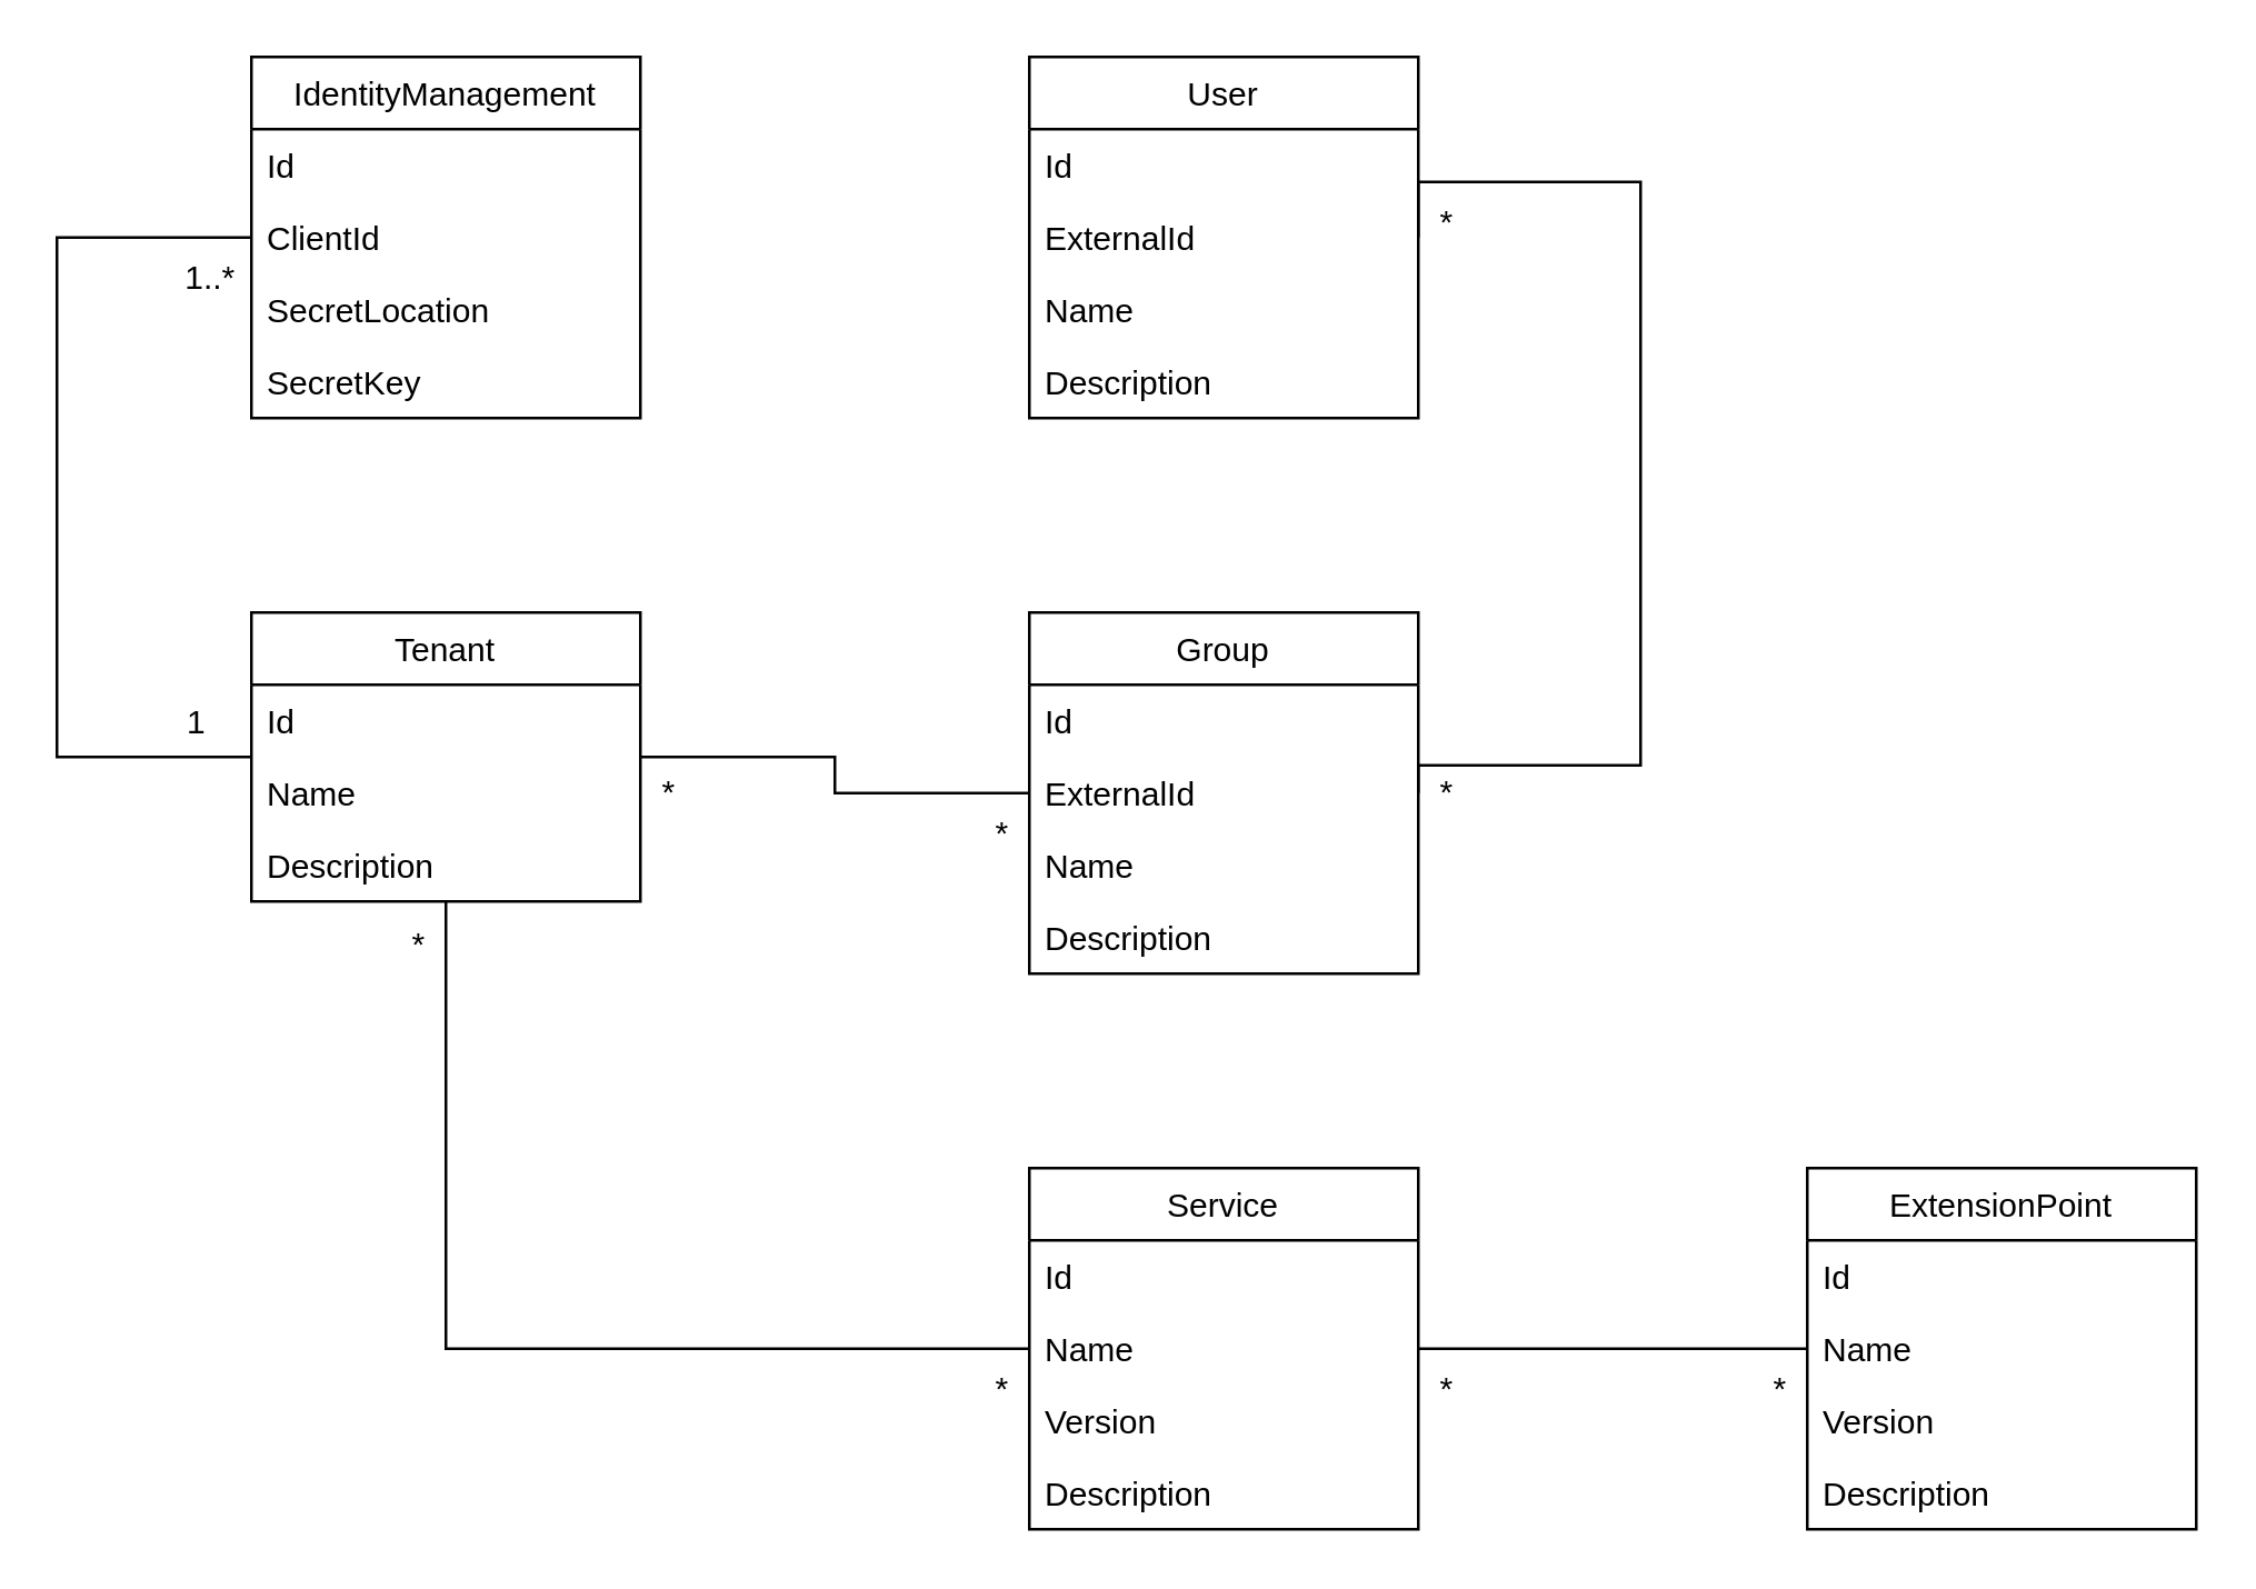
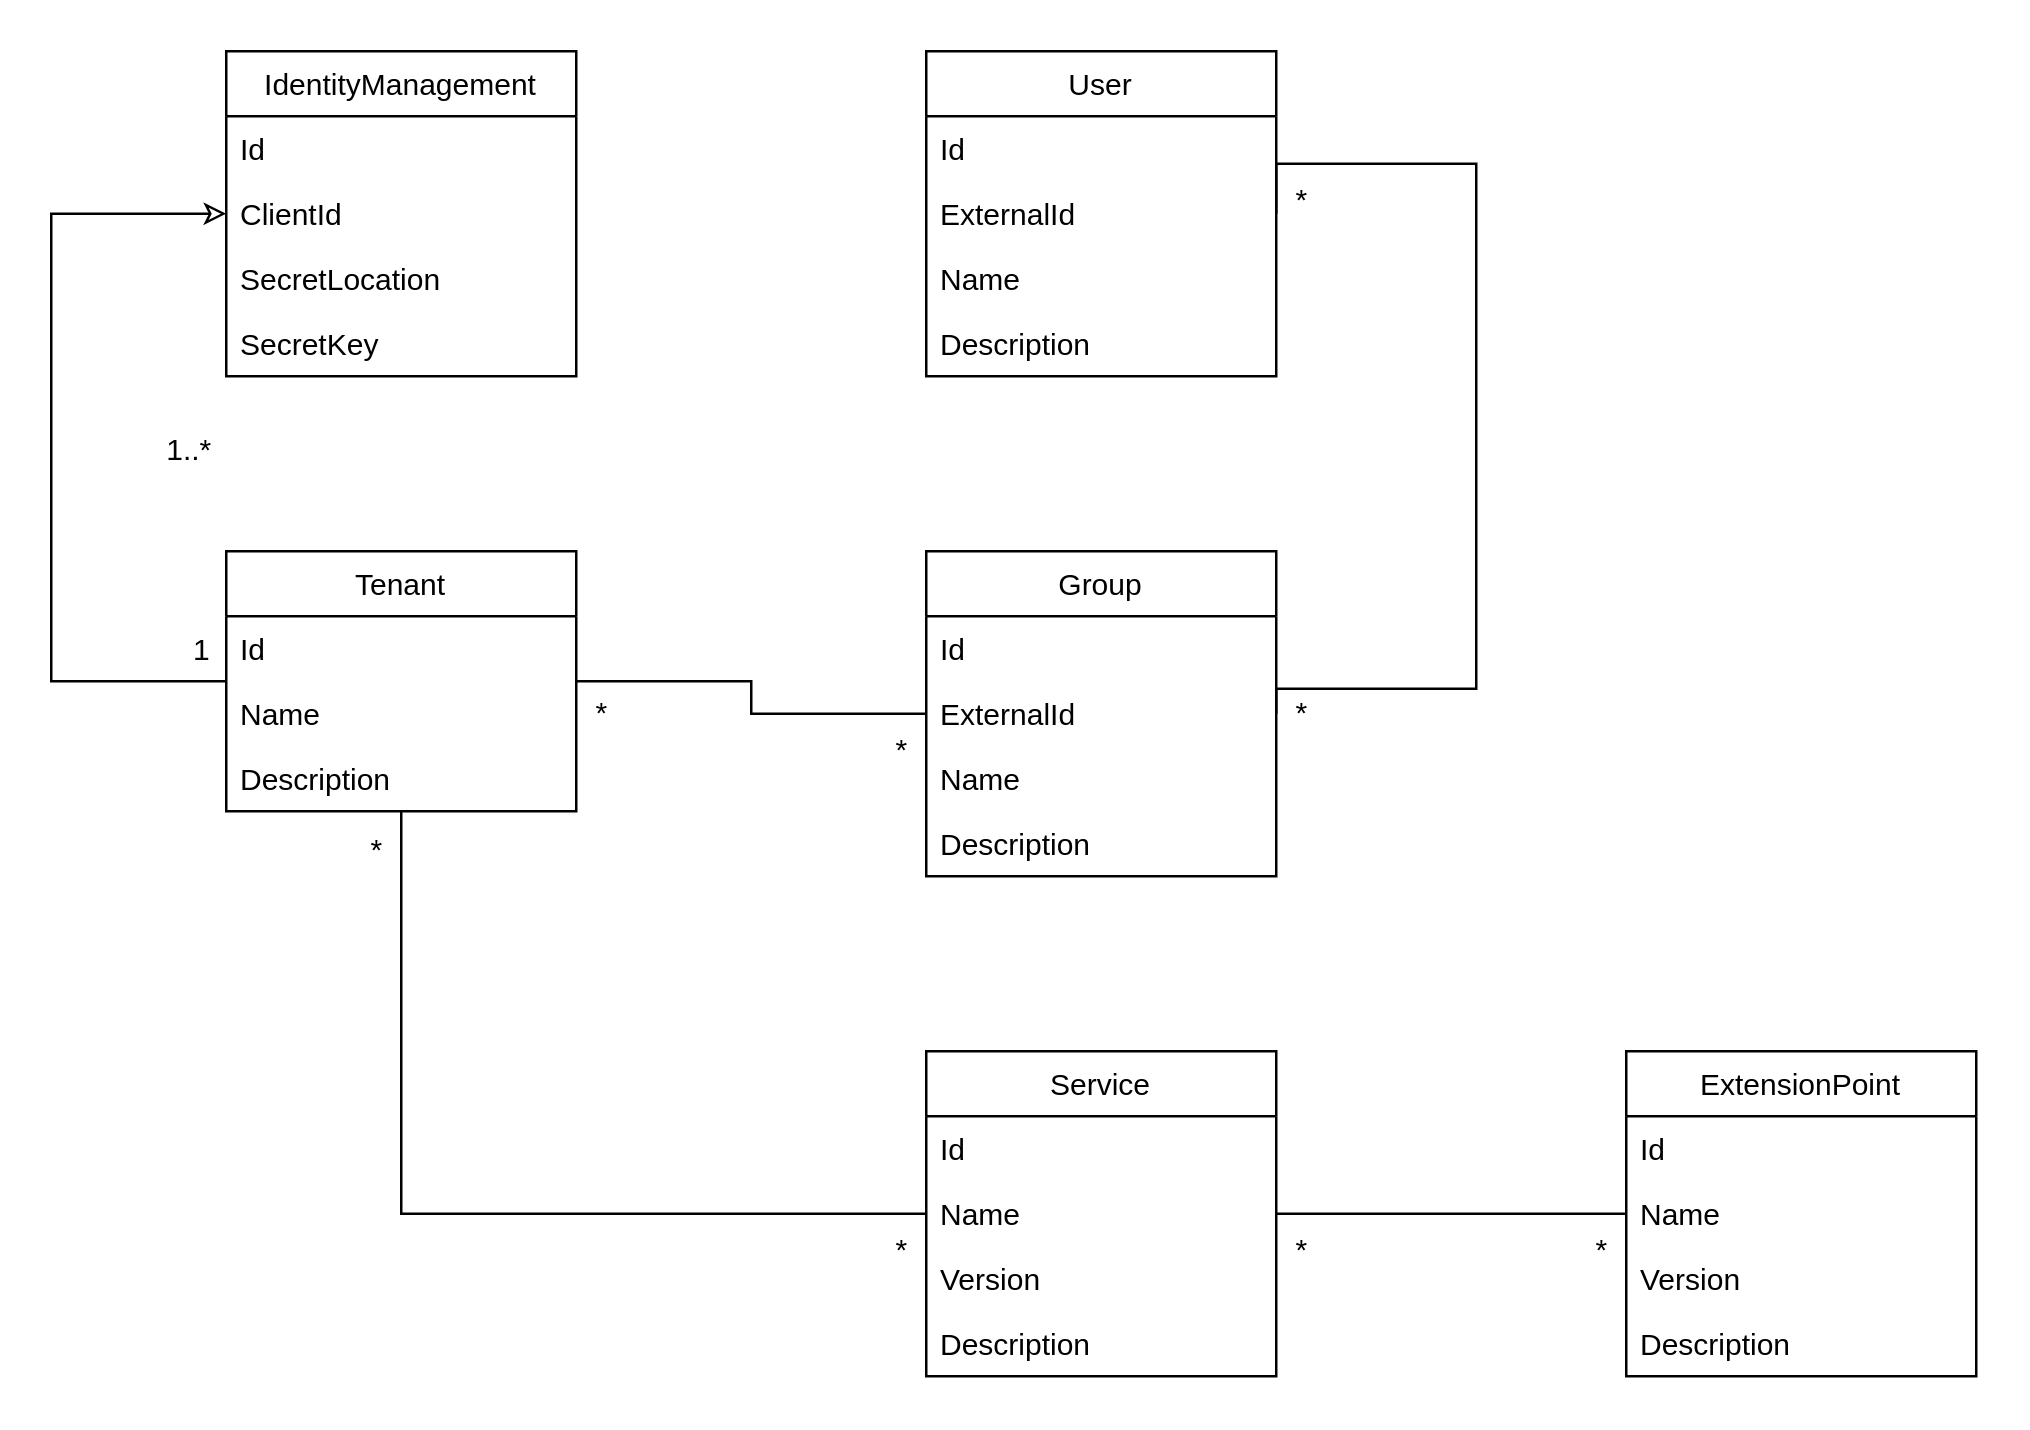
  <mxCell id="0" />
  <mxCell id="1" parent="0" />
  <mxCell id="2" style="edgeStyle=orthogonalEdgeStyle;rounded=0;orthogonalLoop=1;jettySize=auto;html=1;exitX=0.5;exitY=1;exitDx=0;exitDy=0;entryX=0;entryY=0.5;entryDx=0;entryDy=0;endArrow=none;endFill=0;" edge="1" parent="1" source="4" target="22"><mxGeometry relative="1" as="geometry" /></mxCell>
- <mxCell id="3" style="edgeStyle=orthogonalEdgeStyle;rounded=0;orthogonalLoop=1;jettySize=auto;html=1;exitX=0;exitY=0.5;exitDx=0;exitDy=0;entryX=0;entryY=0.5;entryDx=0;entryDy=0;endArrow=none;endFill=0;" edge="1" parent="1" source="4" target="33"><mxGeometry relative="1" as="geometry"><Array as="points"><mxPoint x="20" y="272" /><mxPoint x="20" y="85" /></Array></mxGeometry></mxCell>
+ <mxCell id="3" style="edgeStyle=orthogonalEdgeStyle;rounded=0;orthogonalLoop=1;jettySize=auto;html=1;exitX=0;exitY=0.5;exitDx=0;exitDy=0;entryX=0;entryY=0.5;entryDx=0;entryDy=0;endArrow=classic;endFill=0;" edge="1" parent="1" source="4" target="33"><mxGeometry relative="1" as="geometry"><Array as="points"><mxPoint x="20" y="272" /><mxPoint x="20" y="85" /></Array></mxGeometry></mxCell>
  <mxCell id="4" value="Tenant" style="swimlane;fontStyle=0;childLayout=stackLayout;horizontal=1;startSize=26;fillColor=none;horizontalStack=0;resizeParent=1;resizeParentMax=0;resizeLast=0;collapsible=1;marginBottom=0;" vertex="1" parent="1"><mxGeometry x="90" y="220" width="140" height="104" as="geometry" /></mxCell>
  <mxCell id="5" value="Id" style="text;strokeColor=none;fillColor=none;align=left;verticalAlign=top;spacingLeft=4;spacingRight=4;overflow=hidden;rotatable=0;points=[[0,0.5],[1,0.5]];portConstraint=eastwest;" vertex="1" parent="4"><mxGeometry y="26" width="140" height="26" as="geometry" /></mxCell>
  <mxCell id="6" value="Name" style="text;strokeColor=none;fillColor=none;align=left;verticalAlign=top;spacingLeft=4;spacingRight=4;overflow=hidden;rotatable=0;points=[[0,0.5],[1,0.5]];portConstraint=eastwest;" vertex="1" parent="4"><mxGeometry y="52" width="140" height="26" as="geometry" /></mxCell>
  <mxCell id="7" value="Description" style="text;strokeColor=none;fillColor=none;align=left;verticalAlign=top;spacingLeft=4;spacingRight=4;overflow=hidden;rotatable=0;points=[[0,0.5],[1,0.5]];portConstraint=eastwest;" vertex="1" parent="4"><mxGeometry y="78" width="140" height="26" as="geometry" /></mxCell>
  <mxCell id="8" style="edgeStyle=orthogonalEdgeStyle;rounded=0;orthogonalLoop=1;jettySize=auto;html=1;exitX=1;exitY=0.5;exitDx=0;exitDy=0;entryX=1;entryY=0.5;entryDx=0;entryDy=0;endArrow=none;endFill=0;" edge="1" parent="1" source="11" target="16"><mxGeometry relative="1" as="geometry"><Array as="points"><mxPoint x="590" y="275" /><mxPoint x="590" y="65" /></Array></mxGeometry></mxCell>
  <mxCell id="9" value="Group" style="swimlane;fontStyle=0;childLayout=stackLayout;horizontal=1;startSize=26;fillColor=none;horizontalStack=0;resizeParent=1;resizeParentMax=0;resizeLast=0;collapsible=1;marginBottom=0;" vertex="1" parent="1"><mxGeometry x="370" y="220" width="140" height="130" as="geometry" /></mxCell>
  <mxCell id="10" value="Id" style="text;strokeColor=none;fillColor=none;align=left;verticalAlign=top;spacingLeft=4;spacingRight=4;overflow=hidden;rotatable=0;points=[[0,0.5],[1,0.5]];portConstraint=eastwest;" vertex="1" parent="9"><mxGeometry y="26" width="140" height="26" as="geometry" /></mxCell>
  <mxCell id="11" value="ExternalId" style="text;strokeColor=none;fillColor=none;align=left;verticalAlign=top;spacingLeft=4;spacingRight=4;overflow=hidden;rotatable=0;points=[[0,0.5],[1,0.5]];portConstraint=eastwest;" vertex="1" parent="9"><mxGeometry y="52" width="140" height="26" as="geometry" /></mxCell>
  <mxCell id="12" value="Name" style="text;strokeColor=none;fillColor=none;align=left;verticalAlign=top;spacingLeft=4;spacingRight=4;overflow=hidden;rotatable=0;points=[[0,0.5],[1,0.5]];portConstraint=eastwest;" vertex="1" parent="9"><mxGeometry y="78" width="140" height="26" as="geometry" /></mxCell>
  <mxCell id="13" value="Description" style="text;strokeColor=none;fillColor=none;align=left;verticalAlign=top;spacingLeft=4;spacingRight=4;overflow=hidden;rotatable=0;points=[[0,0.5],[1,0.5]];portConstraint=eastwest;" vertex="1" parent="9"><mxGeometry y="104" width="140" height="26" as="geometry" /></mxCell>
  <mxCell id="14" value="User" style="swimlane;fontStyle=0;childLayout=stackLayout;horizontal=1;startSize=26;fillColor=none;horizontalStack=0;resizeParent=1;resizeParentMax=0;resizeLast=0;collapsible=1;marginBottom=0;" vertex="1" parent="1"><mxGeometry x="370" y="20" width="140" height="130" as="geometry" /></mxCell>
  <mxCell id="15" value="Id" style="text;strokeColor=none;fillColor=none;align=left;verticalAlign=top;spacingLeft=4;spacingRight=4;overflow=hidden;rotatable=0;points=[[0,0.5],[1,0.5]];portConstraint=eastwest;" vertex="1" parent="14"><mxGeometry y="26" width="140" height="26" as="geometry" /></mxCell>
  <mxCell id="16" value="ExternalId" style="text;strokeColor=none;fillColor=none;align=left;verticalAlign=top;spacingLeft=4;spacingRight=4;overflow=hidden;rotatable=0;points=[[0,0.5],[1,0.5]];portConstraint=eastwest;" vertex="1" parent="14"><mxGeometry y="52" width="140" height="26" as="geometry" /></mxCell>
  <mxCell id="17" value="Name" style="text;strokeColor=none;fillColor=none;align=left;verticalAlign=top;spacingLeft=4;spacingRight=4;overflow=hidden;rotatable=0;points=[[0,0.5],[1,0.5]];portConstraint=eastwest;" vertex="1" parent="14"><mxGeometry y="78" width="140" height="26" as="geometry" /></mxCell>
  <mxCell id="18" value="Description" style="text;strokeColor=none;fillColor=none;align=left;verticalAlign=top;spacingLeft=4;spacingRight=4;overflow=hidden;rotatable=0;points=[[0,0.5],[1,0.5]];portConstraint=eastwest;" vertex="1" parent="14"><mxGeometry y="104" width="140" height="26" as="geometry" /></mxCell>
  <mxCell id="19" style="edgeStyle=orthogonalEdgeStyle;rounded=0;orthogonalLoop=1;jettySize=auto;html=1;exitX=1;exitY=0.5;exitDx=0;exitDy=0;entryX=0;entryY=0.5;entryDx=0;entryDy=0;endArrow=none;endFill=0;" edge="1" parent="1" source="4" target="11"><mxGeometry relative="1" as="geometry"><mxPoint x="250" y="275" as="sourcePoint" /></mxGeometry></mxCell>
  <mxCell id="20" value="Service" style="swimlane;fontStyle=0;childLayout=stackLayout;horizontal=1;startSize=26;fillColor=none;horizontalStack=0;resizeParent=1;resizeParentMax=0;resizeLast=0;collapsible=1;marginBottom=0;" vertex="1" parent="1"><mxGeometry x="370" y="420" width="140" height="130" as="geometry" /></mxCell>
  <mxCell id="21" value="Id" style="text;strokeColor=none;fillColor=none;align=left;verticalAlign=top;spacingLeft=4;spacingRight=4;overflow=hidden;rotatable=0;points=[[0,0.5],[1,0.5]];portConstraint=eastwest;" vertex="1" parent="20"><mxGeometry y="26" width="140" height="26" as="geometry" /></mxCell>
  <mxCell id="22" value="Name" style="text;strokeColor=none;fillColor=none;align=left;verticalAlign=top;spacingLeft=4;spacingRight=4;overflow=hidden;rotatable=0;points=[[0,0.5],[1,0.5]];portConstraint=eastwest;" vertex="1" parent="20"><mxGeometry y="52" width="140" height="26" as="geometry" /></mxCell>
  <mxCell id="23" value="Version" style="text;strokeColor=none;fillColor=none;align=left;verticalAlign=top;spacingLeft=4;spacingRight=4;overflow=hidden;rotatable=0;points=[[0,0.5],[1,0.5]];portConstraint=eastwest;" vertex="1" parent="20"><mxGeometry y="78" width="140" height="26" as="geometry" /></mxCell>
  <mxCell id="24" value="Description" style="text;strokeColor=none;fillColor=none;align=left;verticalAlign=top;spacingLeft=4;spacingRight=4;overflow=hidden;rotatable=0;points=[[0,0.5],[1,0.5]];portConstraint=eastwest;" vertex="1" parent="20"><mxGeometry y="104" width="140" height="26" as="geometry" /></mxCell>
  <mxCell id="25" value="ExtensionPoint" style="swimlane;fontStyle=0;childLayout=stackLayout;horizontal=1;startSize=26;fillColor=none;horizontalStack=0;resizeParent=1;resizeParentMax=0;resizeLast=0;collapsible=1;marginBottom=0;" vertex="1" parent="1"><mxGeometry x="650" y="420" width="140" height="130" as="geometry" /></mxCell>
  <mxCell id="26" value="Id" style="text;strokeColor=none;fillColor=none;align=left;verticalAlign=top;spacingLeft=4;spacingRight=4;overflow=hidden;rotatable=0;points=[[0,0.5],[1,0.5]];portConstraint=eastwest;" vertex="1" parent="25"><mxGeometry y="26" width="140" height="26" as="geometry" /></mxCell>
  <mxCell id="27" value="Name" style="text;strokeColor=none;fillColor=none;align=left;verticalAlign=top;spacingLeft=4;spacingRight=4;overflow=hidden;rotatable=0;points=[[0,0.5],[1,0.5]];portConstraint=eastwest;" vertex="1" parent="25"><mxGeometry y="52" width="140" height="26" as="geometry" /></mxCell>
  <mxCell id="28" value="Version" style="text;strokeColor=none;fillColor=none;align=left;verticalAlign=top;spacingLeft=4;spacingRight=4;overflow=hidden;rotatable=0;points=[[0,0.5],[1,0.5]];portConstraint=eastwest;" vertex="1" parent="25"><mxGeometry y="78" width="140" height="26" as="geometry" /></mxCell>
  <mxCell id="29" value="Description" style="text;strokeColor=none;fillColor=none;align=left;verticalAlign=top;spacingLeft=4;spacingRight=4;overflow=hidden;rotatable=0;points=[[0,0.5],[1,0.5]];portConstraint=eastwest;" vertex="1" parent="25"><mxGeometry y="104" width="140" height="26" as="geometry" /></mxCell>
  <mxCell id="30" style="edgeStyle=orthogonalEdgeStyle;rounded=0;orthogonalLoop=1;jettySize=auto;html=1;exitX=1;exitY=0.5;exitDx=0;exitDy=0;endArrow=none;endFill=0;entryX=0;entryY=0.5;entryDx=0;entryDy=0;" edge="1" parent="1" source="22" target="27"><mxGeometry relative="1" as="geometry"><mxPoint x="630" y="555" as="targetPoint" /></mxGeometry></mxCell>
  <mxCell id="31" value="IdentityManagement" style="swimlane;fontStyle=0;childLayout=stackLayout;horizontal=1;startSize=26;fillColor=none;horizontalStack=0;resizeParent=1;resizeParentMax=0;resizeLast=0;collapsible=1;marginBottom=0;" vertex="1" parent="1"><mxGeometry x="90" y="20" width="140" height="130" as="geometry" /></mxCell>
  <mxCell id="32" value="Id" style="text;strokeColor=none;fillColor=none;align=left;verticalAlign=top;spacingLeft=4;spacingRight=4;overflow=hidden;rotatable=0;points=[[0,0.5],[1,0.5]];portConstraint=eastwest;" vertex="1" parent="31"><mxGeometry y="26" width="140" height="26" as="geometry" /></mxCell>
  <mxCell id="33" value="ClientId" style="text;strokeColor=none;fillColor=none;align=left;verticalAlign=top;spacingLeft=4;spacingRight=4;overflow=hidden;rotatable=0;points=[[0,0.5],[1,0.5]];portConstraint=eastwest;" vertex="1" parent="31"><mxGeometry y="52" width="140" height="26" as="geometry" /></mxCell>
  <mxCell id="34" value="SecretLocation" style="text;strokeColor=none;fillColor=none;align=left;verticalAlign=top;spacingLeft=4;spacingRight=4;overflow=hidden;rotatable=0;points=[[0,0.5],[1,0.5]];portConstraint=eastwest;" vertex="1" parent="31"><mxGeometry y="78" width="140" height="26" as="geometry" /></mxCell>
  <mxCell id="35" value="SecretKey" style="text;strokeColor=none;fillColor=none;align=left;verticalAlign=top;spacingLeft=4;spacingRight=4;overflow=hidden;rotatable=0;points=[[0,0.5],[1,0.5]];portConstraint=eastwest;" vertex="1" parent="31"><mxGeometry y="104" width="140" height="26" as="geometry" /></mxCell>
  <mxCell id="36" value="*" style="text;html=1;resizable=0;autosize=1;align=center;verticalAlign=middle;points=[];fillColor=none;strokeColor=none;rounded=0;" vertex="1" parent="1"><mxGeometry x="350" y="290" width="20" height="20" as="geometry" /></mxCell>
  <mxCell id="37" value="*" style="text;html=1;resizable=0;autosize=1;align=center;verticalAlign=middle;points=[];fillColor=none;strokeColor=none;rounded=0;" vertex="1" parent="1"><mxGeometry x="230" y="275" width="20" height="20" as="geometry" /></mxCell>
  <mxCell id="38" value="*" style="text;html=1;resizable=0;autosize=1;align=center;verticalAlign=middle;points=[];fillColor=none;strokeColor=none;rounded=0;" vertex="1" parent="1"><mxGeometry x="510" y="275" width="20" height="20" as="geometry" /></mxCell>
  <mxCell id="39" value="*" style="text;html=1;resizable=0;autosize=1;align=center;verticalAlign=middle;points=[];fillColor=none;strokeColor=none;rounded=0;" vertex="1" parent="1"><mxGeometry x="510" y="70" width="20" height="20" as="geometry" /></mxCell>
- <mxCell id="40" value="1" style="text;html=1;resizable=0;autosize=1;align=center;verticalAlign=middle;points=[];fillColor=none;strokeColor=none;rounded=0;" vertex="1" parent="1"><mxGeometry x="60" y="250" width="20" height="20" as="geometry" /></mxCell>
- <mxCell id="41" value="1..*" style="text;html=1;resizable=0;autosize=1;align=center;verticalAlign=middle;points=[];fillColor=none;strokeColor=none;rounded=0;" vertex="1" parent="1"><mxGeometry x="60" y="90" width="30" height="20" as="geometry" /></mxCell>
+ <mxCell id="40" value="1" style="text;html=1;resizable=0;autosize=1;align=center;verticalAlign=middle;points=[];fillColor=none;strokeColor=none;rounded=0;" vertex="1" parent="1"><mxGeometry x="70" y="250" width="20" height="20" as="geometry" /></mxCell>
+ <mxCell id="41" value="1..*" style="text;html=1;resizable=0;autosize=1;align=center;verticalAlign=middle;points=[];fillColor=none;strokeColor=none;rounded=0;" vertex="1" parent="1"><mxGeometry x="60" y="170" width="30" height="20" as="geometry" /></mxCell>
  <mxCell id="42" value="*" style="text;html=1;resizable=0;autosize=1;align=center;verticalAlign=middle;points=[];fillColor=none;strokeColor=none;rounded=0;" vertex="1" parent="1"><mxGeometry x="140" y="330" width="20" height="20" as="geometry" /></mxCell>
  <mxCell id="43" value="*" style="text;html=1;resizable=0;autosize=1;align=center;verticalAlign=middle;points=[];fillColor=none;strokeColor=none;rounded=0;" vertex="1" parent="1"><mxGeometry x="350" y="490" width="20" height="20" as="geometry" /></mxCell>
  <mxCell id="44" value="*" style="text;html=1;resizable=0;autosize=1;align=center;verticalAlign=middle;points=[];fillColor=none;strokeColor=none;rounded=0;" vertex="1" parent="1"><mxGeometry x="510" y="490" width="20" height="20" as="geometry" /></mxCell>
  <mxCell id="45" value="*" style="text;html=1;resizable=0;autosize=1;align=center;verticalAlign=middle;points=[];fillColor=none;strokeColor=none;rounded=0;" vertex="1" parent="1"><mxGeometry x="630" y="490" width="20" height="20" as="geometry" /></mxCell>
